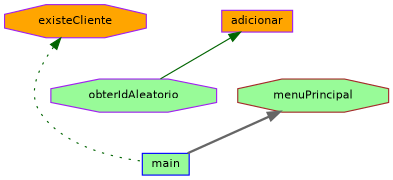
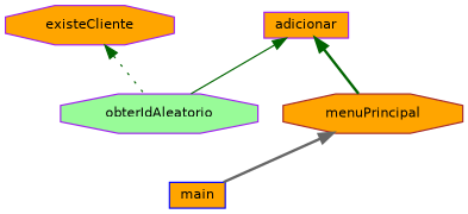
  digraph {
    fontname="DejaVu Sans"
    rankdir=TB
    node [color=purple fillcolor=orange fontname="DejaVu Sans" fontsize=10 shape=octagon style=filled]
    edge [color=darkgreen dir=back fontname="DejaVu Sans" fontsize=10 labelfontname=Helvetica labelfontsize=10 style=bold]
    n1 [fontcolor=black height=0.2 label=existeCliente width=0.4]
    n2 [fillcolor=palegreen height=0.2 label=obterIdAleatorio width=0.4]
    n3 [height=0.2 label=adicionar shape=box width=0.4]
-   n4 [color=brown fillcolor=palegreen height=0.2 label=menuPrincipal width=0.4]
-   n5 [color=blue fillcolor=palegreen height=0.2 label=main shape=box width=0.4]
-   n1 -> n5 [style=dotted]
+   n4 [color=brown height=0.2 label=menuPrincipal width=0.4]
+   n5 [color=blue height=0.2 label=main shape=box width=0.4]
+   n1 -> n2 [style=dotted]
    n3 -> n2 [style=solid]
+   n3 -> n4
    n4 -> n5 [color=gray40]
  }
